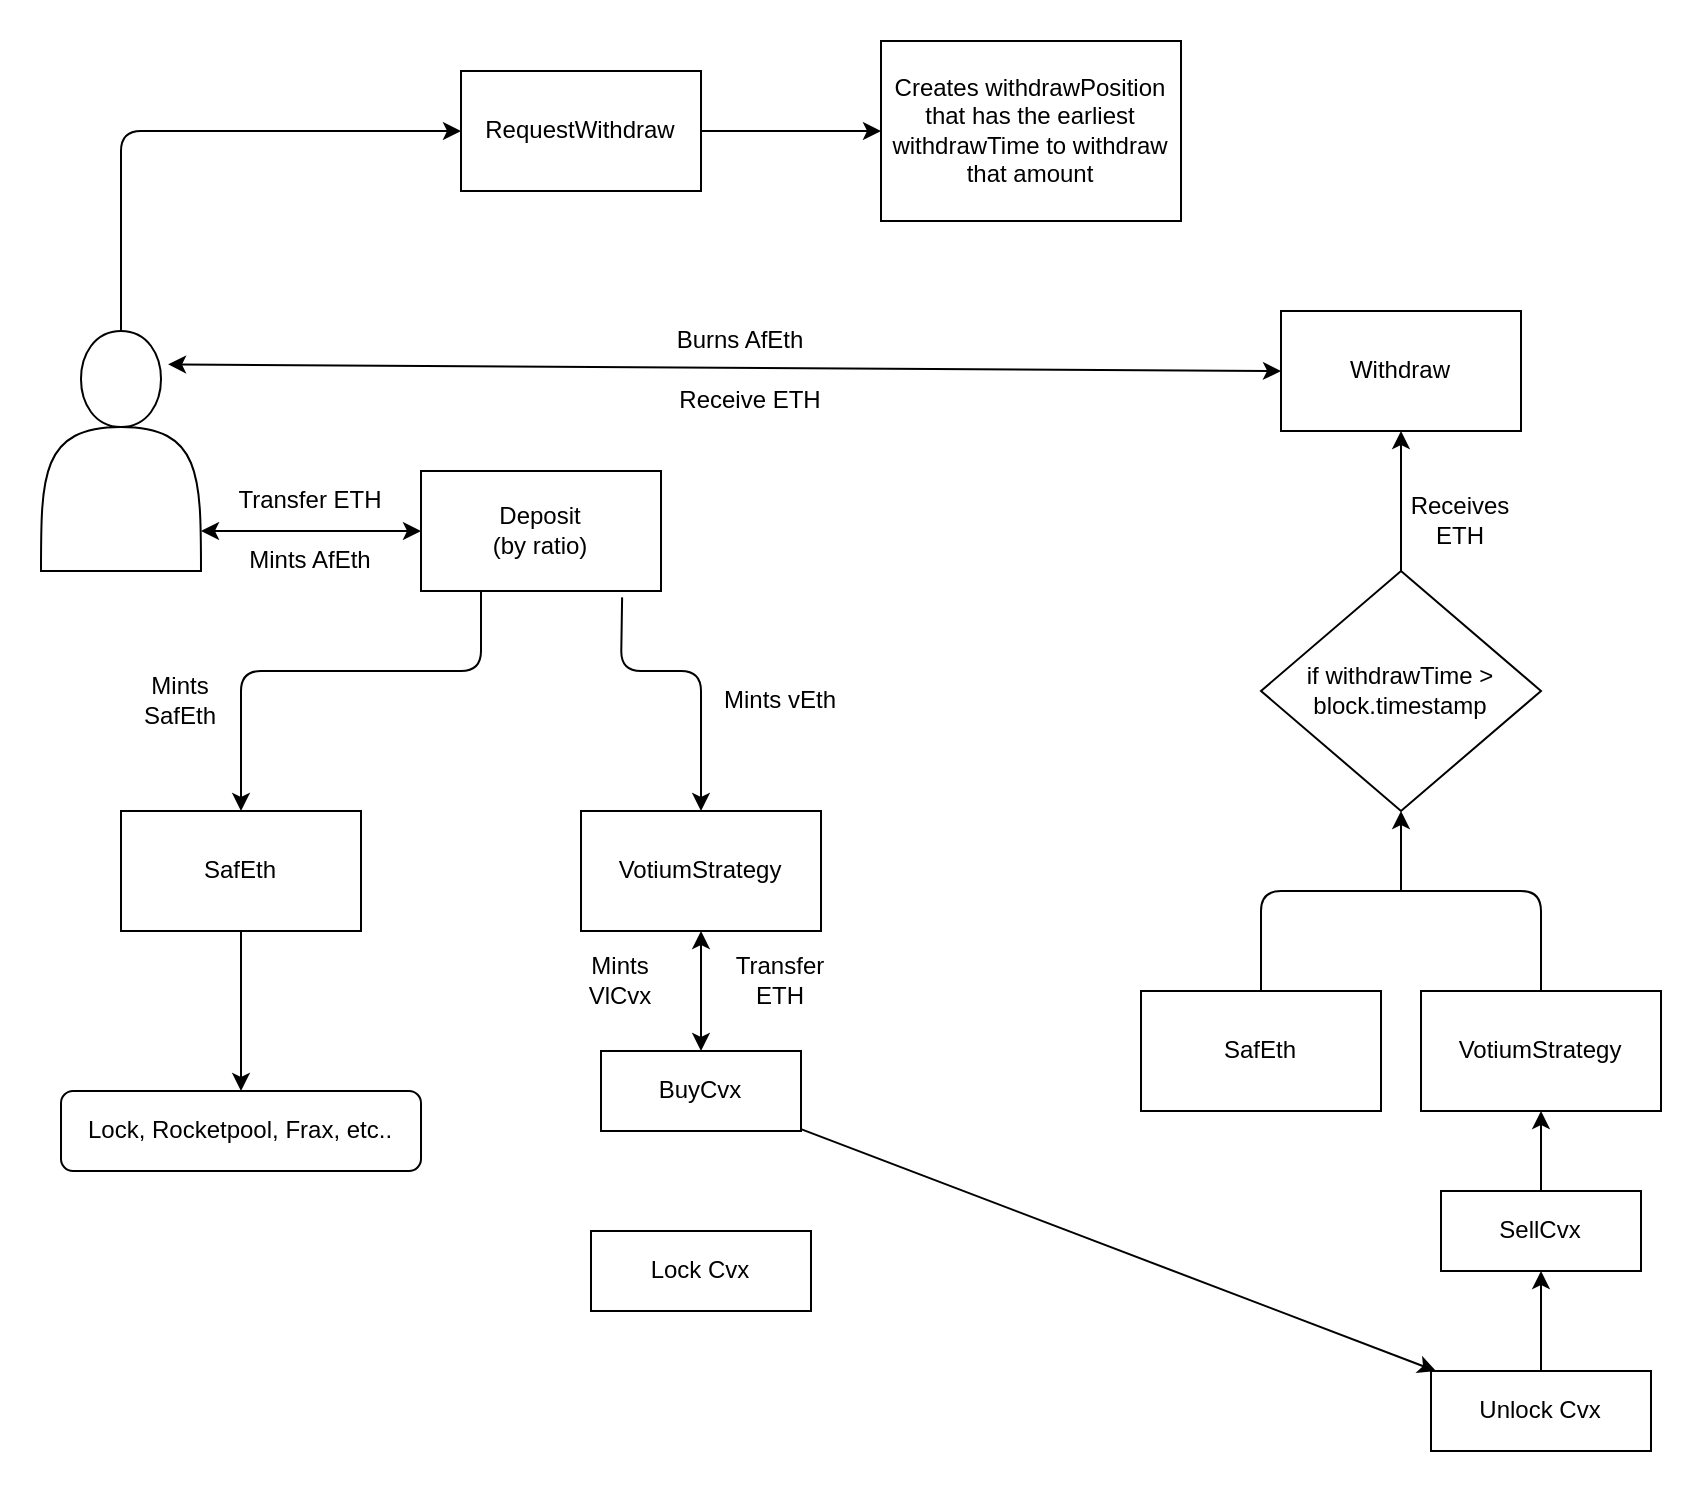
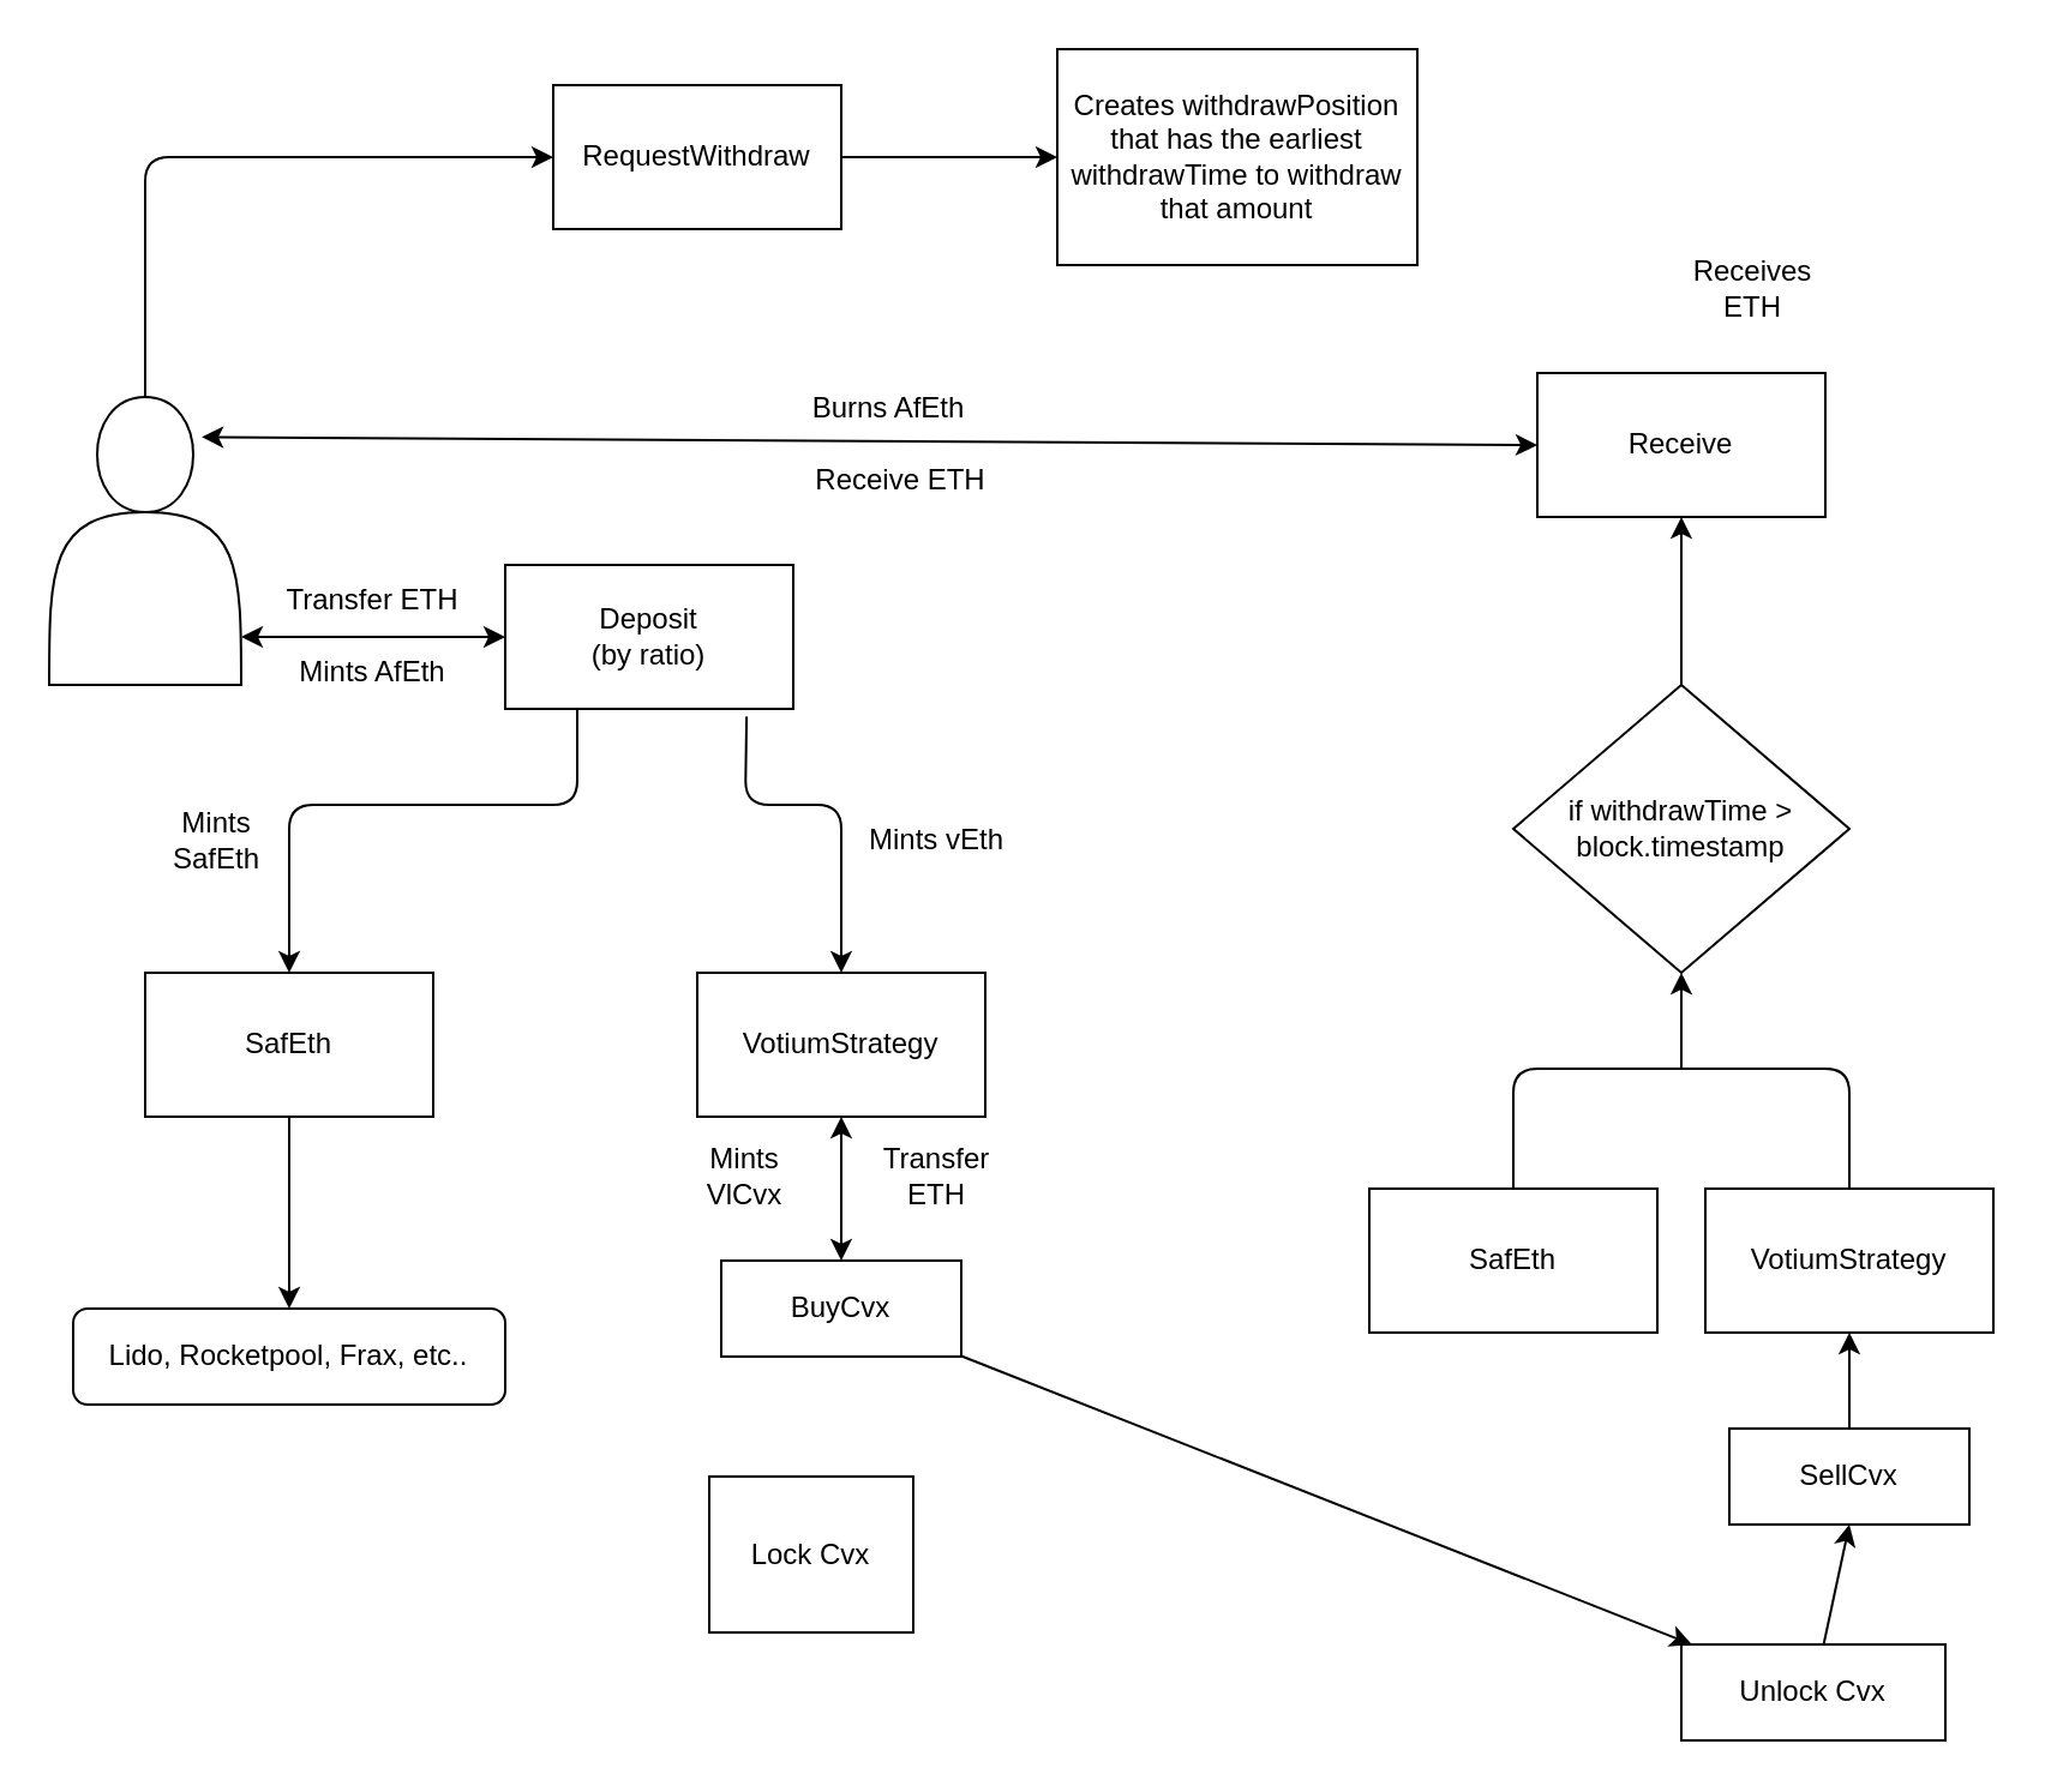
  <mxCell id="0" />
  <mxCell id="1" parent="0" />
  <mxCell id="2" style="edgeStyle=none;html=1;entryX=0;entryY=0.5;entryDx=0;entryDy=0;" parent="1" source="3" target="36" edge="1"><mxGeometry relative="1" as="geometry"><Array as="points"><mxPoint x="60" y="65" /></Array></mxGeometry></mxCell>
  <mxCell id="3" value="" style="shape=actor;whiteSpace=wrap;html=1;" parent="1" vertex="1"><mxGeometry x="20" y="165" width="80" height="120" as="geometry" /></mxCell>
  <mxCell id="4" style="edgeStyle=none;html=1;entryX=0.5;entryY=0;entryDx=0;entryDy=0;exitX=0.25;exitY=1;exitDx=0;exitDy=0;" parent="1" source="6" target="15" edge="1"><mxGeometry relative="1" as="geometry"><Array as="points"><mxPoint x="240" y="335" /><mxPoint x="120" y="335" /></Array></mxGeometry></mxCell>
  <mxCell id="5" style="edgeStyle=none;html=1;entryX=0.5;entryY=0;entryDx=0;entryDy=0;exitX=0.838;exitY=1.053;exitDx=0;exitDy=0;exitPerimeter=0;" parent="1" source="6" target="16" edge="1"><mxGeometry relative="1" as="geometry"><Array as="points"><mxPoint x="310" y="335" /><mxPoint x="350" y="335" /></Array></mxGeometry></mxCell>
  <mxCell id="6" value="Deposit&lt;br&gt;(by ratio)" style="rounded=0;whiteSpace=wrap;html=1;" parent="1" vertex="1"><mxGeometry x="210" y="235" width="120" height="60" as="geometry" /></mxCell>
- <mxCell id="7" value="Withdraw" style="rounded=0;whiteSpace=wrap;html=1;" parent="1" vertex="1"><mxGeometry x="640" y="155" width="120" height="60" as="geometry" /></mxCell>
+ <mxCell id="7" value="Receive" style="rounded=0;whiteSpace=wrap;html=1;" parent="1" vertex="1"><mxGeometry x="640" y="155" width="120" height="60" as="geometry" /></mxCell>
  <mxCell id="8" value="" style="endArrow=classic;startArrow=classic;html=1;" parent="1" target="6" edge="1"><mxGeometry width="50" height="50" relative="1" as="geometry"><mxPoint x="100" y="265" as="sourcePoint" /><mxPoint x="450" y="415" as="targetPoint" /></mxGeometry></mxCell>
  <mxCell id="9" value="Transfer ETH" style="text;html=1;strokeColor=none;fillColor=none;align=center;verticalAlign=middle;whiteSpace=wrap;rounded=0;" parent="1" vertex="1"><mxGeometry x="110" y="235" width="90" height="30" as="geometry" /></mxCell>
  <mxCell id="10" value="Mints AfEth" style="text;html=1;strokeColor=none;fillColor=none;align=center;verticalAlign=middle;whiteSpace=wrap;rounded=0;" parent="1" vertex="1"><mxGeometry x="115" y="265" width="80" height="30" as="geometry" /></mxCell>
  <mxCell id="11" value="" style="endArrow=classic;startArrow=classic;html=1;exitX=0.794;exitY=0.139;exitDx=0;exitDy=0;exitPerimeter=0;entryX=0;entryY=0.5;entryDx=0;entryDy=0;" parent="1" source="3" target="7" edge="1"><mxGeometry width="50" height="50" relative="1" as="geometry"><mxPoint x="400" y="455" as="sourcePoint" /><mxPoint x="210" y="182" as="targetPoint" /></mxGeometry></mxCell>
  <mxCell id="12" value="Burns AfEth" style="text;html=1;strokeColor=none;fillColor=none;align=center;verticalAlign=middle;whiteSpace=wrap;rounded=0;" parent="1" vertex="1"><mxGeometry x="335" y="155" width="70" height="30" as="geometry" /></mxCell>
  <mxCell id="13" value="Receive ETH" style="text;html=1;strokeColor=none;fillColor=none;align=center;verticalAlign=middle;whiteSpace=wrap;rounded=0;" parent="1" vertex="1"><mxGeometry x="335" y="185" width="80" height="30" as="geometry" /></mxCell>
  <mxCell id="14" style="edgeStyle=none;html=1;" parent="1" source="15" target="21" edge="1"><mxGeometry relative="1" as="geometry"><mxPoint x="200" y="585" as="targetPoint" /></mxGeometry></mxCell>
  <mxCell id="15" value="SafEth" style="rounded=0;whiteSpace=wrap;html=1;" parent="1" vertex="1"><mxGeometry x="60" y="405" width="120" height="60" as="geometry" /></mxCell>
  <mxCell id="16" value="VotiumStrategy" style="rounded=0;whiteSpace=wrap;html=1;" parent="1" vertex="1"><mxGeometry x="290" y="405" width="120" height="60" as="geometry" /></mxCell>
  <mxCell id="17" value="Mints SafEth" style="text;html=1;strokeColor=none;fillColor=none;align=center;verticalAlign=middle;whiteSpace=wrap;rounded=0;" parent="1" vertex="1"><mxGeometry x="60" y="335" width="60" height="30" as="geometry" /></mxCell>
  <mxCell id="18" value="Mints vEth" style="text;html=1;strokeColor=none;fillColor=none;align=center;verticalAlign=middle;whiteSpace=wrap;rounded=0;" parent="1" vertex="1"><mxGeometry x="360" y="335" width="60" height="30" as="geometry" /></mxCell>
  <mxCell id="19" style="edgeStyle=none;html=1;" parent="1" source="20" target="34" edge="1"><mxGeometry relative="1" as="geometry" /></mxCell>
  <mxCell id="20" value="BuyCvx" style="rounded=0;whiteSpace=wrap;html=1;" parent="1" vertex="1"><mxGeometry x="300" y="525" width="100" height="40" as="geometry" /></mxCell>
- <mxCell id="21" value="Lock, Rocketpool, Frax, etc.." style="rounded=1;whiteSpace=wrap;html=1;" parent="1" vertex="1"><mxGeometry x="30" y="545" width="180" height="40" as="geometry" /></mxCell>
- <mxCell id="22" value="Lock Cvx" style="rounded=0;whiteSpace=wrap;html=1;" parent="1" vertex="1"><mxGeometry x="295" y="615" width="110" height="40" as="geometry" /></mxCell>
+ <mxCell id="21" value="Lido, Rocketpool, Frax, etc.." style="rounded=1;whiteSpace=wrap;html=1;" parent="1" vertex="1"><mxGeometry x="30" y="545" width="180" height="40" as="geometry" /></mxCell>
+ <mxCell id="22" value="Lock Cvx" style="rounded=0;whiteSpace=wrap;html=1;" parent="1" vertex="1"><mxGeometry x="295" y="615" width="85" height="65" as="geometry" /></mxCell>
  <mxCell id="23" value="Mints VlCvx" style="text;html=1;strokeColor=none;fillColor=none;align=center;verticalAlign=middle;whiteSpace=wrap;rounded=0;" parent="1" vertex="1"><mxGeometry x="280" y="475" width="60" height="30" as="geometry" /></mxCell>
  <mxCell id="24" value="" style="endArrow=classic;startArrow=classic;html=1;entryX=0.5;entryY=0;entryDx=0;entryDy=0;exitX=0.5;exitY=1;exitDx=0;exitDy=0;" parent="1" source="16" target="20" edge="1"><mxGeometry width="50" height="50" relative="1" as="geometry"><mxPoint x="410" y="435" as="sourcePoint" /><mxPoint x="450" y="375" as="targetPoint" /></mxGeometry></mxCell>
  <mxCell id="25" value="Transfer ETH" style="text;html=1;strokeColor=none;fillColor=none;align=center;verticalAlign=middle;whiteSpace=wrap;rounded=0;" parent="1" vertex="1"><mxGeometry x="360" y="475" width="60" height="30" as="geometry" /></mxCell>
  <mxCell id="26" value="if withdrawTime &amp;gt; block.timestamp" style="rhombus;whiteSpace=wrap;html=1;" parent="1" vertex="1"><mxGeometry x="630" y="285" width="140" height="120" as="geometry" /></mxCell>
  <mxCell id="27" value="SafEth" style="rounded=0;whiteSpace=wrap;html=1;" parent="1" vertex="1"><mxGeometry x="570" y="495" width="120" height="60" as="geometry" /></mxCell>
  <mxCell id="28" value="VotiumStrategy" style="rounded=0;whiteSpace=wrap;html=1;" parent="1" vertex="1"><mxGeometry x="710" y="495" width="120" height="60" as="geometry" /></mxCell>
  <mxCell id="29" value="" style="endArrow=none;html=1;entryX=0.5;entryY=0;entryDx=0;entryDy=0;" parent="1" target="28" edge="1"><mxGeometry width="50" height="50" relative="1" as="geometry"><mxPoint x="630" y="495" as="sourcePoint" /><mxPoint x="770" y="445" as="targetPoint" /><Array as="points"><mxPoint x="630" y="445" /><mxPoint x="700" y="445" /><mxPoint x="770" y="445" /></Array></mxGeometry></mxCell>
  <mxCell id="30" value="" style="endArrow=classic;html=1;entryX=0.5;entryY=1;entryDx=0;entryDy=0;" parent="1" target="26" edge="1"><mxGeometry width="50" height="50" relative="1" as="geometry"><mxPoint x="700" y="445" as="sourcePoint" /><mxPoint x="450" y="475" as="targetPoint" /></mxGeometry></mxCell>
  <mxCell id="31" style="edgeStyle=none;html=1;" parent="1" source="32" target="28" edge="1"><mxGeometry relative="1" as="geometry" /></mxCell>
  <mxCell id="32" value="SellCvx" style="rounded=0;whiteSpace=wrap;html=1;" parent="1" vertex="1"><mxGeometry x="720" y="595" width="100" height="40" as="geometry" /></mxCell>
  <mxCell id="33" style="edgeStyle=none;html=1;entryX=0.5;entryY=1;entryDx=0;entryDy=0;" parent="1" source="34" target="32" edge="1"><mxGeometry relative="1" as="geometry" /></mxCell>
- <mxCell id="34" value="Unlock Cvx" style="rounded=0;whiteSpace=wrap;html=1;" parent="1" vertex="1"><mxGeometry x="715" y="685" width="110" height="40" as="geometry" /></mxCell>
+ <mxCell id="34" value="Unlock Cvx" style="rounded=0;whiteSpace=wrap;html=1;" parent="1" vertex="1"><mxGeometry x="700" y="685" width="110" height="40" as="geometry" /></mxCell>
  <mxCell id="35" style="edgeStyle=none;html=1;entryX=0;entryY=0.5;entryDx=0;entryDy=0;" parent="1" source="36" target="37" edge="1"><mxGeometry relative="1" as="geometry" /></mxCell>
  <mxCell id="36" value="RequestWithdraw" style="rounded=0;whiteSpace=wrap;html=1;" parent="1" vertex="1"><mxGeometry x="230" y="35" width="120" height="60" as="geometry" /></mxCell>
  <mxCell id="37" value="Creates withdrawPosition that has the earliest withdrawTime to withdraw that amount" style="rounded=0;whiteSpace=wrap;html=1;" parent="1" vertex="1"><mxGeometry x="440" y="20" width="150" height="90" as="geometry" /></mxCell>
- <mxCell id="38" value="Receives ETH" style="text;html=1;strokeColor=none;fillColor=none;align=center;verticalAlign=middle;whiteSpace=wrap;rounded=0;" parent="1" vertex="1"><mxGeometry x="700" y="245" width="60" height="30" as="geometry" /></mxCell>
+ <mxCell id="38" value="Receives ETH" style="text;html=1;strokeColor=none;fillColor=none;align=center;verticalAlign=middle;whiteSpace=wrap;rounded=0;" parent="1" vertex="1"><mxGeometry x="700" y="105" width="60" height="30" as="geometry" /></mxCell>
  <mxCell id="39" value="" style="endArrow=classic;html=1;entryX=0.5;entryY=1;entryDx=0;entryDy=0;exitX=0.5;exitY=0;exitDx=0;exitDy=0;" parent="1" source="26" target="7" edge="1"><mxGeometry width="50" height="50" relative="1" as="geometry"><mxPoint x="400" y="495" as="sourcePoint" /><mxPoint x="450" y="445" as="targetPoint" /></mxGeometry></mxCell>
